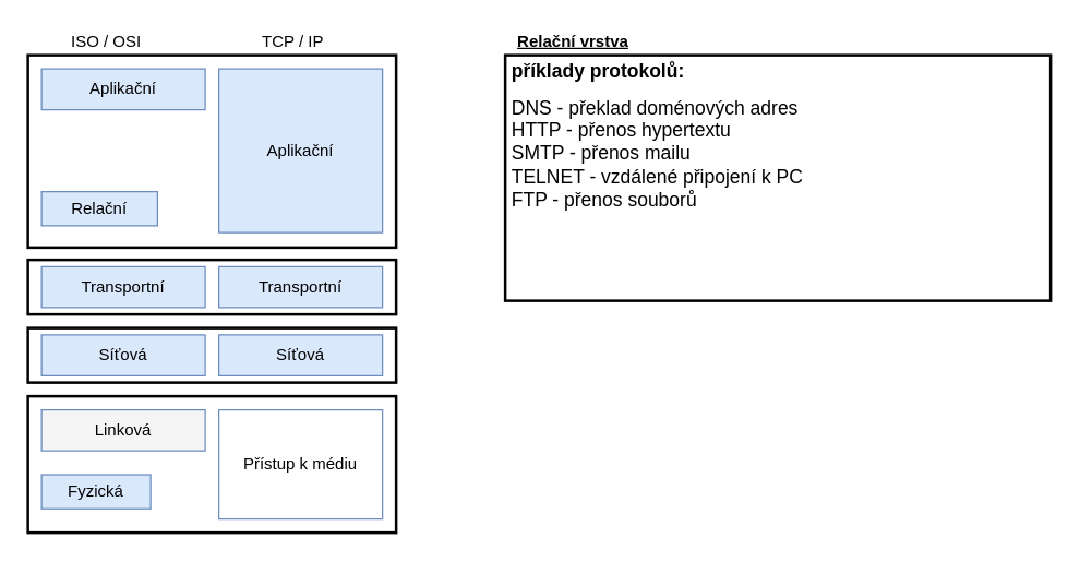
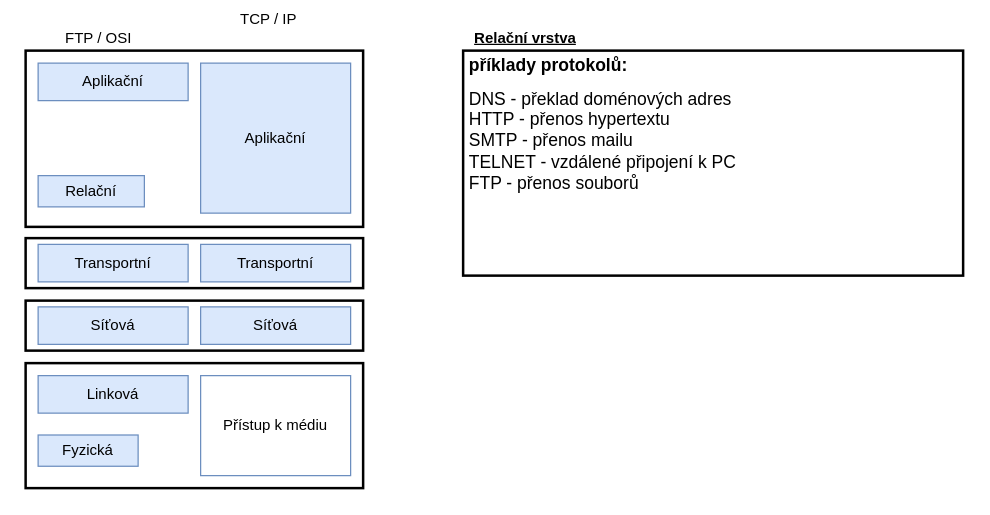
  <mxCell id="0" />
  <mxCell id="1" parent="0" />
  <mxCell id="2" value="" style="rounded=0;whiteSpace=wrap;html=1;strokeWidth=2;fillColor=none;" vertex="1" parent="1"><mxGeometry x="20" y="290" width="270" height="100" as="geometry" /></mxCell>
  <mxCell id="3" value="" style="rounded=0;whiteSpace=wrap;html=1;strokeWidth=2;fillColor=none;" vertex="1" parent="1"><mxGeometry x="20" y="240" width="270" height="40" as="geometry" /></mxCell>
  <mxCell id="4" value="" style="rounded=0;whiteSpace=wrap;html=1;strokeWidth=2;fillColor=none;" vertex="1" parent="1"><mxGeometry x="20" y="190" width="270" height="40" as="geometry" /></mxCell>
  <mxCell id="5" value="Aplikační" style="rounded=0;whiteSpace=wrap;html=1;fillColor=#DAE8FC;strokeColor=#6c8ebf;" vertex="1" parent="1"><mxGeometry x="30" y="50" width="120" height="30" as="geometry" /></mxCell>
  <mxCell id="6" value="Relační" style="rounded=0;whiteSpace=wrap;html=1;fillColor=#DAE8FC;strokeColor=#6c8ebf;" vertex="1" parent="1"><mxGeometry x="30" y="140" width="85" height="25" as="geometry" /></mxCell>
  <mxCell id="7" value="Transportní" style="rounded=0;whiteSpace=wrap;html=1;fillColor=#DAE8FC;strokeColor=#6c8ebf;" vertex="1" parent="1"><mxGeometry x="30" y="195" width="120" height="30" as="geometry" /></mxCell>
  <mxCell id="8" value="Síťová" style="rounded=0;whiteSpace=wrap;html=1;fillColor=#DAE8FC;strokeColor=#6c8ebf;" vertex="1" parent="1"><mxGeometry x="30" y="245" width="120" height="30" as="geometry" /></mxCell>
- <mxCell id="9" value="Linková" style="rounded=0;whiteSpace=wrap;html=1;fillColor=#f5f5f5;strokeColor=#6c8ebf;" vertex="1" parent="1"><mxGeometry x="30" y="300" width="120" height="30" as="geometry" /></mxCell>
+ <mxCell id="9" value="Linková" style="rounded=0;whiteSpace=wrap;html=1;fillColor=#DAE8FC;strokeColor=#6c8ebf;" vertex="1" parent="1"><mxGeometry x="30" y="300" width="120" height="30" as="geometry" /></mxCell>
  <mxCell id="10" value="Fyzická" style="rounded=0;whiteSpace=wrap;html=1;fillColor=#DAE8FC;strokeColor=#6c8ebf;" vertex="1" parent="1"><mxGeometry x="30" y="347.5" width="80" height="25" as="geometry" /></mxCell>
  <mxCell id="11" value="Aplikační" style="rounded=0;whiteSpace=wrap;html=1;fillColor=#DAE8FC;strokeColor=#6c8ebf;" vertex="1" parent="1"><mxGeometry x="160" y="50" width="120" height="120" as="geometry" /></mxCell>
  <mxCell id="12" value="Transportní" style="rounded=0;whiteSpace=wrap;html=1;fillColor=#DAE8FC;strokeColor=#6c8ebf;" vertex="1" parent="1"><mxGeometry x="160" y="195" width="120" height="30" as="geometry" /></mxCell>
  <mxCell id="13" value="Síťová" style="rounded=0;whiteSpace=wrap;html=1;fillColor=#DAE8FC;strokeColor=#6c8ebf;" vertex="1" parent="1"><mxGeometry x="160" y="245" width="120" height="30" as="geometry" /></mxCell>
  <mxCell id="14" value="Přístup k médiu" style="rounded=0;whiteSpace=wrap;html=1;fillColor=#ffffff;strokeColor=#6c8ebf;" vertex="1" parent="1"><mxGeometry x="160" y="300" width="120" height="80" as="geometry" /></mxCell>
  <mxCell id="15" value="" style="rounded=0;whiteSpace=wrap;html=1;fillColor=none;strokeWidth=2;" vertex="1" parent="1"><mxGeometry x="20" y="40" width="270" height="141" as="geometry" /></mxCell>
- <mxCell id="16" value="ISO / OSI" style="text;html=1;resizable=0;points=[];autosize=1;align=left;verticalAlign=top;spacingTop=-4;" vertex="1" parent="1"><mxGeometry x="50" y="20" width="70" height="20" as="geometry" /></mxCell>
- <mxCell id="17" value="TCP / IP" style="text;html=1;resizable=0;points=[];autosize=1;align=left;verticalAlign=top;spacingTop=-4;" vertex="1" parent="1"><mxGeometry x="190" y="20" width="60" height="20" as="geometry" /></mxCell>
+ <mxCell id="16" value="FTP / OSI" style="text;html=1;resizable=0;points=[];autosize=1;align=left;verticalAlign=top;spacingTop=-4;" vertex="1" parent="1"><mxGeometry x="50" y="20" width="70" height="20" as="geometry" /></mxCell>
+ <mxCell id="17" value="TCP / IP" style="text;html=1;resizable=0;points=[];autosize=1;align=left;verticalAlign=top;spacingTop=-4;" vertex="1" parent="1"><mxGeometry x="190" y="5" width="60" height="20" as="geometry" /></mxCell>
  <mxCell id="18" value="" style="rounded=0;whiteSpace=wrap;html=1;strokeWidth=2;fillColor=none;" vertex="1" parent="1"><mxGeometry x="370" y="40" width="400" height="180" as="geometry" /></mxCell>
  <mxCell id="19" value="Relační vrstva" style="text;html=1;strokeColor=none;fillColor=none;align=center;verticalAlign=middle;whiteSpace=wrap;rounded=0;fontStyle=5" vertex="1" parent="1"><mxGeometry x="370" y="20" width="100" height="20" as="geometry" /></mxCell>
  <mxCell id="20" value="&lt;h1 style=&quot;font-size: 14px&quot;&gt;&lt;font style=&quot;font-size: 14px&quot;&gt;příklady protokolů:&lt;/font&gt;&lt;/h1&gt;&lt;div style=&quot;font-size: 14px&quot;&gt;&lt;font style=&quot;font-size: 14px&quot;&gt;DNS - překlad doménových adres&lt;/font&gt;&lt;/div&gt;&lt;div style=&quot;font-size: 14px&quot;&gt;&lt;font style=&quot;font-size: 14px&quot;&gt;HTTP - přenos hypertextu&lt;/font&gt;&lt;/div&gt;&lt;div style=&quot;font-size: 14px&quot;&gt;&lt;font style=&quot;font-size: 14px&quot;&gt;SMTP - přenos mailu&lt;/font&gt;&lt;/div&gt;&lt;div style=&quot;font-size: 14px&quot;&gt;&lt;font style=&quot;font-size: 14px&quot;&gt;TELNET - vzdálené připojení k PC&lt;/font&gt;&lt;/div&gt;&lt;div style=&quot;font-size: 14px&quot;&gt;&lt;font style=&quot;font-size: 14px&quot;&gt;FTP - přenos souborů&lt;/font&gt;&lt;/div&gt;" style="text;html=1;strokeColor=none;fillColor=none;spacing=5;spacingTop=-20;whiteSpace=wrap;overflow=hidden;rounded=0;align=left;" vertex="1" parent="1"><mxGeometry x="370" y="44.5" width="230" height="161" as="geometry" /></mxCell>
